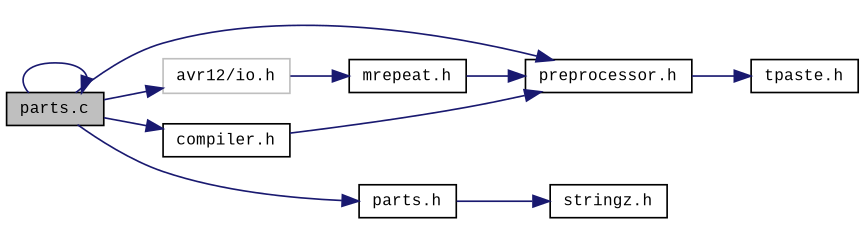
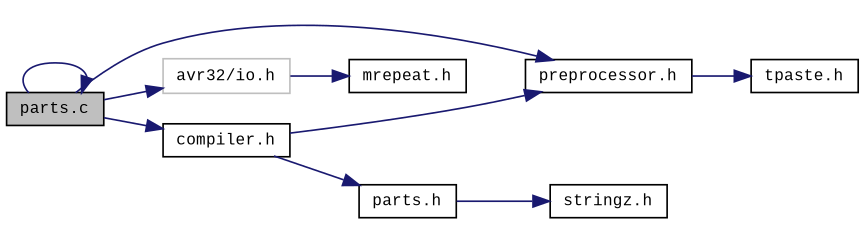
  digraph {
    fontname="Liberation Mono"
    rankdir=LR
    node [color=black fillcolor=white fontname="Liberation Mono" fontsize=10 shape=record style=filled]
    edge [color=midnightblue fontname="Liberation Mono" fontsize=10 labelfontname=FreeSans labelfontsize=10 style=solid]
    n1 [fillcolor=grey75 fontcolor=black height=0.2 label="parts.c" width=0.4]
-   n2 [color=grey75 height=0.2 label="avr12/io.h" width=0.4]
+   n2 [color=grey75 height=0.2 label="avr32/io.h" width=0.4]
    n3 [height=0.2 label="compiler.h" width=0.4]
    n4 [height=0.2 label="preprocessor.h" width=0.4]
    n5 [height=0.2 label="mrepeat.h" width=0.4]
    n6 [height=0.2 label="parts.h" width=0.4]
    n7 [height=0.2 label="tpaste.h" width=0.4]
    n8 [height=0.2 label="stringz.h" width=0.4]
    n1 -> n1
    n1 -> n2
    n1 -> n3
    n1 -> n4
    n2 -> n5
    n3 -> n4
-   n1 -> n6
+   n3 -> n6
    n4 -> n7
-   n5 -> n4
    n6 -> n8
  }
